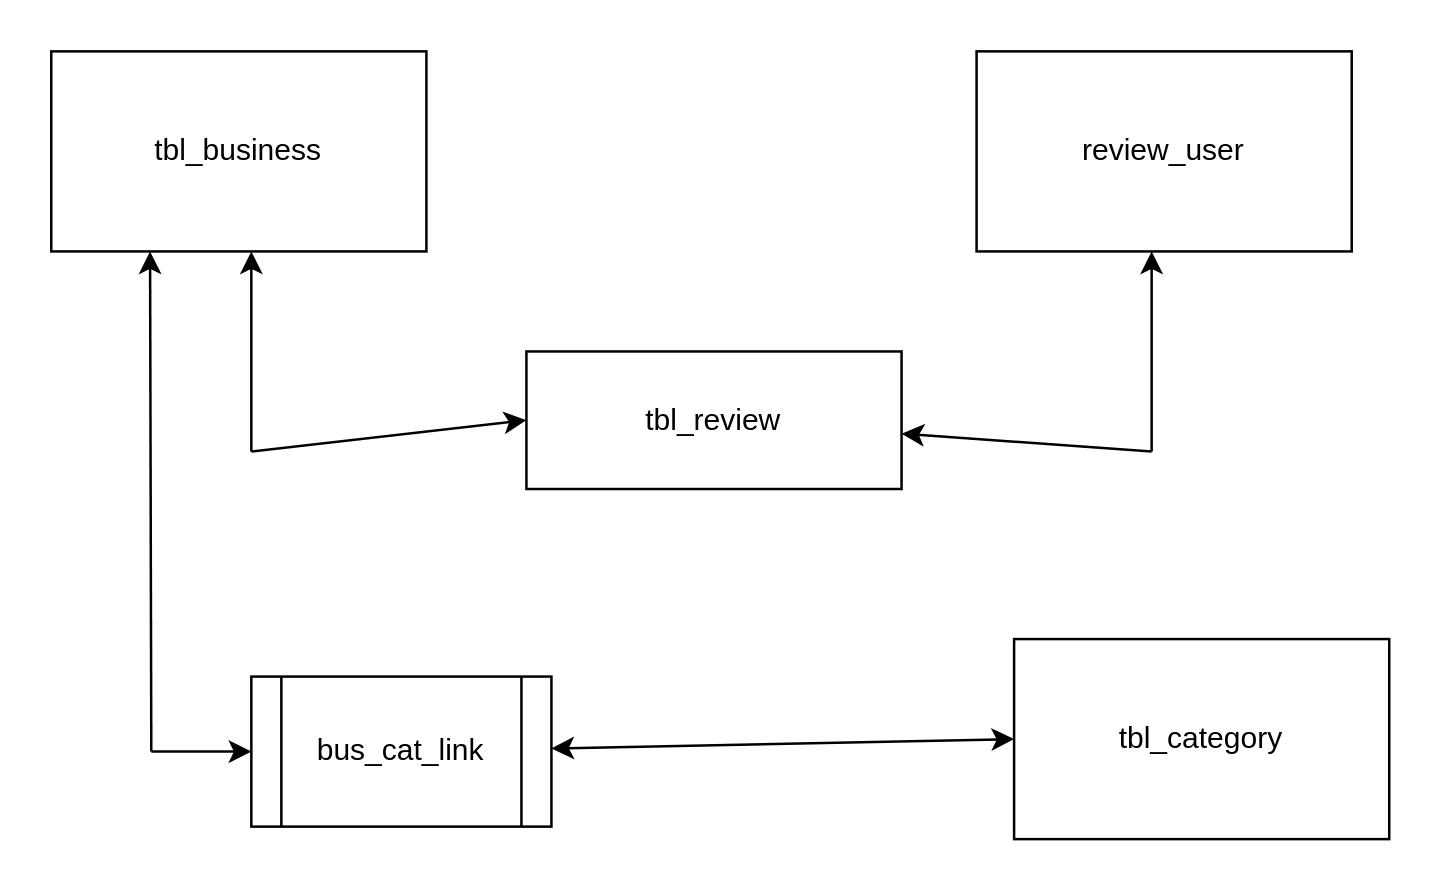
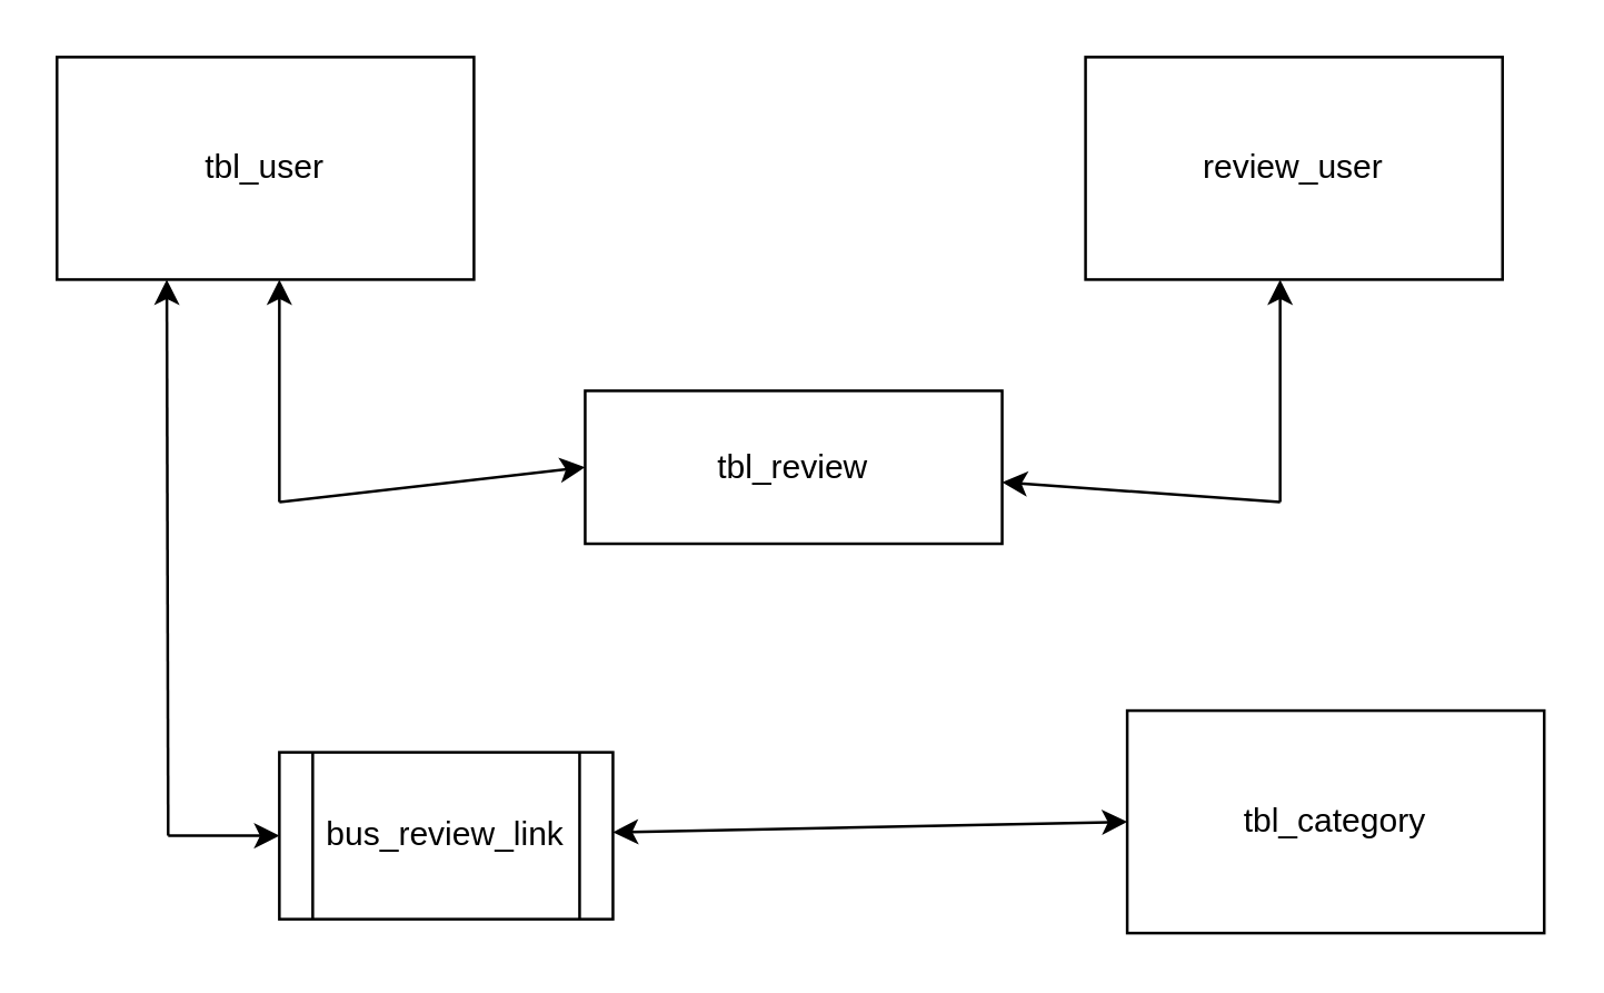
  <mxCell id="0" />
  <mxCell id="1" parent="0" />
- <mxCell id="2" value="tbl_business" style="rounded=0;whiteSpace=wrap;html=1;" vertex="1" parent="1"><mxGeometry x="20" y="20" width="150" height="80" as="geometry" /></mxCell>
+ <mxCell id="2" value="tbl_user" style="rounded=0;whiteSpace=wrap;html=1;" vertex="1" parent="1"><mxGeometry x="20" y="20" width="150" height="80" as="geometry" /></mxCell>
  <mxCell id="3" value="review_user" style="rounded=0;whiteSpace=wrap;html=1;" vertex="1" parent="1"><mxGeometry x="390" y="20" width="150" height="80" as="geometry" /></mxCell>
  <mxCell id="4" value="tbl_review" style="rounded=0;whiteSpace=wrap;html=1;" vertex="1" parent="1"><mxGeometry x="210" y="140" width="150" height="55" as="geometry" /></mxCell>
  <mxCell id="5" value="" style="endArrow=classic;html=1;entryX=0;entryY=0.5;entryDx=0;entryDy=0;" edge="1" parent="1" target="4"><mxGeometry width="50" height="50" relative="1" as="geometry"><mxPoint x="100" y="180" as="sourcePoint" /><mxPoint x="70" y="240" as="targetPoint" /></mxGeometry></mxCell>
  <mxCell id="6" value="" style="endArrow=classic;html=1;" edge="1" parent="1" target="4"><mxGeometry width="50" height="50" relative="1" as="geometry"><mxPoint x="460" y="180" as="sourcePoint" /><mxPoint x="70" y="240" as="targetPoint" /></mxGeometry></mxCell>
- <mxCell id="7" value="bus_cat_link" style="shape=process;whiteSpace=wrap;html=1;backgroundOutline=1;" vertex="1" parent="1"><mxGeometry x="100" y="270" width="120" height="60" as="geometry" /></mxCell>
+ <mxCell id="7" value="bus_review_link" style="shape=process;whiteSpace=wrap;html=1;backgroundOutline=1;" vertex="1" parent="1"><mxGeometry x="100" y="270" width="120" height="60" as="geometry" /></mxCell>
  <mxCell id="8" value="tbl_category" style="rounded=0;whiteSpace=wrap;html=1;" vertex="1" parent="1"><mxGeometry x="405" y="255" width="150" height="80" as="geometry" /></mxCell>
  <mxCell id="9" value="" style="endArrow=classic;html=1;entryX=0;entryY=0.5;entryDx=0;entryDy=0;" edge="1" parent="1" target="7"><mxGeometry width="50" height="50" relative="1" as="geometry"><mxPoint x="60" y="300" as="sourcePoint" /><mxPoint x="70" y="360" as="targetPoint" /></mxGeometry></mxCell>
  <mxCell id="10" value="" style="endArrow=classic;startArrow=classic;html=1;entryX=0;entryY=0.5;entryDx=0;entryDy=0;" edge="1" parent="1" source="7" target="8"><mxGeometry width="50" height="50" relative="1" as="geometry"><mxPoint x="20" y="410" as="sourcePoint" /><mxPoint x="70" y="360" as="targetPoint" /></mxGeometry></mxCell>
  <mxCell id="11" value="" style="endArrow=classic;html=1;entryX=0.25;entryY=1;entryDx=0;entryDy=0;" edge="1" parent="1"><mxGeometry width="50" height="50" relative="1" as="geometry"><mxPoint x="60" y="300" as="sourcePoint" /><mxPoint x="59.5" y="100" as="targetPoint" /></mxGeometry></mxCell>
  <mxCell id="12" value="" style="endArrow=classic;html=1;" edge="1" parent="1"><mxGeometry width="50" height="50" relative="1" as="geometry"><mxPoint x="100" y="180" as="sourcePoint" /><mxPoint x="100" y="100" as="targetPoint" /></mxGeometry></mxCell>
  <mxCell id="13" value="" style="endArrow=classic;html=1;" edge="1" parent="1"><mxGeometry width="50" height="50" relative="1" as="geometry"><mxPoint x="460" y="180" as="sourcePoint" /><mxPoint x="460" y="100" as="targetPoint" /></mxGeometry></mxCell>
